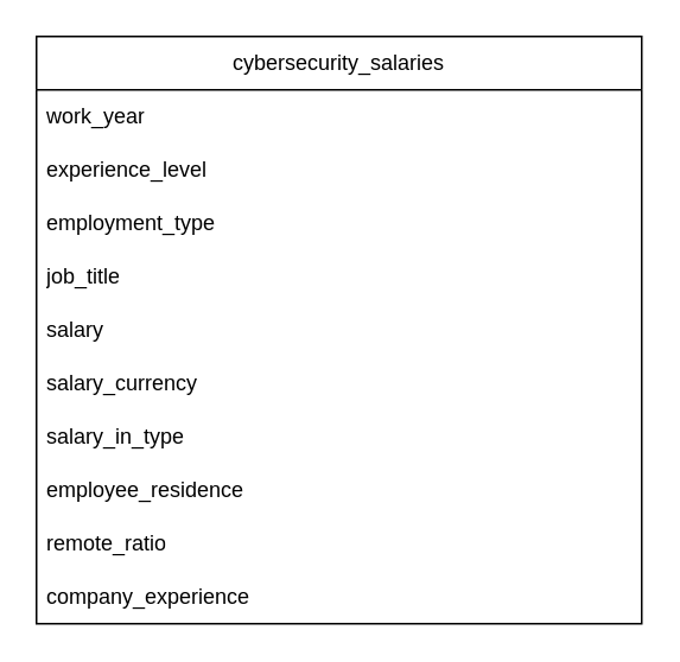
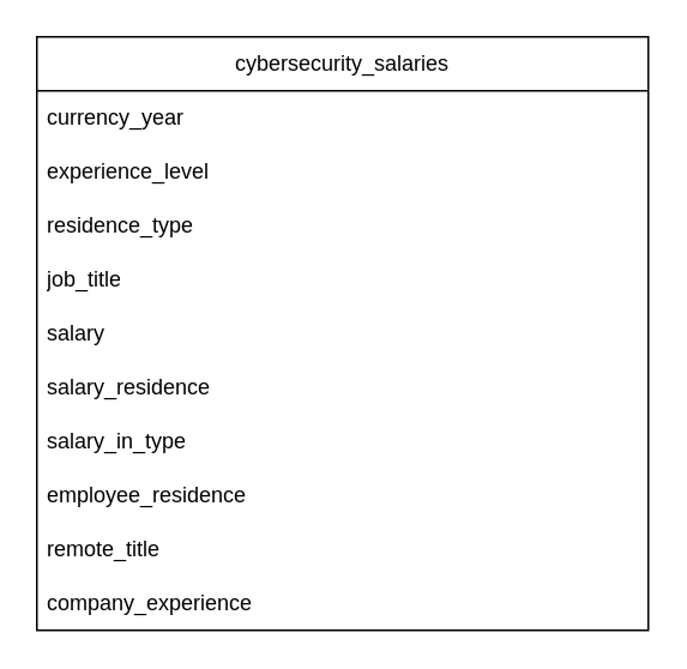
  <mxCell id="0" />
  <mxCell id="1" parent="0" />
  <mxCell id="2" value="cybersecurity_salaries" style="swimlane;fontStyle=0;childLayout=stackLayout;horizontal=1;startSize=30;horizontalStack=0;resizeParent=1;resizeParentMax=0;resizeLast=0;collapsible=1;marginBottom=0;whiteSpace=wrap;html=1;" parent="1" vertex="1"><mxGeometry x="20" y="20" width="340" height="330" as="geometry" /></mxCell>
- <mxCell id="3" value="work_year" style="text;strokeColor=none;fillColor=none;align=left;verticalAlign=middle;spacingLeft=4;spacingRight=4;overflow=hidden;points=[[0,0.5],[1,0.5]];portConstraint=eastwest;rotatable=0;whiteSpace=wrap;html=1;" parent="2" vertex="1"><mxGeometry y="30" width="340" height="30" as="geometry" /></mxCell>
+ <mxCell id="3" value="currency_year" style="text;strokeColor=none;fillColor=none;align=left;verticalAlign=middle;spacingLeft=4;spacingRight=4;overflow=hidden;points=[[0,0.5],[1,0.5]];portConstraint=eastwest;rotatable=0;whiteSpace=wrap;html=1;" parent="2" vertex="1"><mxGeometry y="30" width="340" height="30" as="geometry" /></mxCell>
  <mxCell id="4" value="experience_level" style="text;strokeColor=none;fillColor=none;align=left;verticalAlign=middle;spacingLeft=4;spacingRight=4;overflow=hidden;points=[[0,0.5],[1,0.5]];portConstraint=eastwest;rotatable=0;whiteSpace=wrap;html=1;" parent="2" vertex="1"><mxGeometry y="60" width="340" height="30" as="geometry" /></mxCell>
- <mxCell id="5" value="employment_type" style="text;strokeColor=none;fillColor=none;align=left;verticalAlign=middle;spacingLeft=4;spacingRight=4;overflow=hidden;points=[[0,0.5],[1,0.5]];portConstraint=eastwest;rotatable=0;whiteSpace=wrap;html=1;" parent="2" vertex="1"><mxGeometry y="90" width="340" height="30" as="geometry" /></mxCell>
+ <mxCell id="5" value="residence_type" style="text;strokeColor=none;fillColor=none;align=left;verticalAlign=middle;spacingLeft=4;spacingRight=4;overflow=hidden;points=[[0,0.5],[1,0.5]];portConstraint=eastwest;rotatable=0;whiteSpace=wrap;html=1;" parent="2" vertex="1"><mxGeometry y="90" width="340" height="30" as="geometry" /></mxCell>
  <mxCell id="6" value="job_title" style="text;strokeColor=none;fillColor=none;align=left;verticalAlign=middle;spacingLeft=4;spacingRight=4;overflow=hidden;points=[[0,0.5],[1,0.5]];portConstraint=eastwest;rotatable=0;whiteSpace=wrap;html=1;" parent="2" vertex="1"><mxGeometry y="120" width="340" height="30" as="geometry" /></mxCell>
  <mxCell id="7" value="salary" style="text;strokeColor=none;fillColor=none;align=left;verticalAlign=middle;spacingLeft=4;spacingRight=4;overflow=hidden;points=[[0,0.5],[1,0.5]];portConstraint=eastwest;rotatable=0;whiteSpace=wrap;html=1;" parent="2" vertex="1"><mxGeometry y="150" width="340" height="30" as="geometry" /></mxCell>
- <mxCell id="8" value="salary_currency" style="text;strokeColor=none;fillColor=none;align=left;verticalAlign=middle;spacingLeft=4;spacingRight=4;overflow=hidden;points=[[0,0.5],[1,0.5]];portConstraint=eastwest;rotatable=0;whiteSpace=wrap;html=1;" parent="2" vertex="1"><mxGeometry y="180" width="340" height="30" as="geometry" /></mxCell>
+ <mxCell id="8" value="salary_residence" style="text;strokeColor=none;fillColor=none;align=left;verticalAlign=middle;spacingLeft=4;spacingRight=4;overflow=hidden;points=[[0,0.5],[1,0.5]];portConstraint=eastwest;rotatable=0;whiteSpace=wrap;html=1;" parent="2" vertex="1"><mxGeometry y="180" width="340" height="30" as="geometry" /></mxCell>
  <mxCell id="9" value="salary_in_type" style="text;strokeColor=none;fillColor=none;align=left;verticalAlign=middle;spacingLeft=4;spacingRight=4;overflow=hidden;points=[[0,0.5],[1,0.5]];portConstraint=eastwest;rotatable=0;whiteSpace=wrap;html=1;" parent="2" vertex="1"><mxGeometry y="210" width="340" height="30" as="geometry" /></mxCell>
  <mxCell id="10" value="employee_residence" style="text;strokeColor=none;fillColor=none;align=left;verticalAlign=middle;spacingLeft=4;spacingRight=4;overflow=hidden;points=[[0,0.5],[1,0.5]];portConstraint=eastwest;rotatable=0;whiteSpace=wrap;html=1;" parent="2" vertex="1"><mxGeometry y="240" width="340" height="30" as="geometry" /></mxCell>
- <mxCell id="11" value="remote_ratio" style="text;strokeColor=none;fillColor=none;align=left;verticalAlign=middle;spacingLeft=4;spacingRight=4;overflow=hidden;points=[[0,0.5],[1,0.5]];portConstraint=eastwest;rotatable=0;whiteSpace=wrap;html=1;" parent="2" vertex="1"><mxGeometry y="270" width="340" height="30" as="geometry" /></mxCell>
+ <mxCell id="11" value="remote_title" style="text;strokeColor=none;fillColor=none;align=left;verticalAlign=middle;spacingLeft=4;spacingRight=4;overflow=hidden;points=[[0,0.5],[1,0.5]];portConstraint=eastwest;rotatable=0;whiteSpace=wrap;html=1;" parent="2" vertex="1"><mxGeometry y="270" width="340" height="30" as="geometry" /></mxCell>
  <mxCell id="12" value="company_experience" style="text;strokeColor=none;fillColor=none;align=left;verticalAlign=middle;spacingLeft=4;spacingRight=4;overflow=hidden;points=[[0,0.5],[1,0.5]];portConstraint=eastwest;rotatable=0;whiteSpace=wrap;html=1;" parent="2" vertex="1"><mxGeometry y="300" width="340" height="30" as="geometry" /></mxCell>
